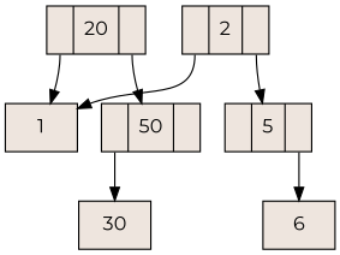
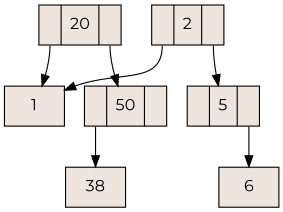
  digraph {
    fontname=Montserrat
    rankdir=TB
    node [fillcolor=seashell2 fontname=Montserrat shape=record style=filled]
    edge [fontname=Montserrat tailport=C1]
    n1 [label="<C0>|20|<C1>"]
    n2 [label="<C0>|50|<C1>"]
    n3 [label=1]
    n4 [label="<C0>|2|<C1>"]
    n5 [label="<C0>|5|<C1>"]
-   n6 [label=30]
+   n6 [label=38]
    n7 [label=6]
    n1 -> n2
    n1 -> n3 [tailport=C0]
    n2 -> n6 [tailport=C0]
    n4 -> n3 [tailport=C0]
    n4 -> n5
    n5 -> n7
  }
